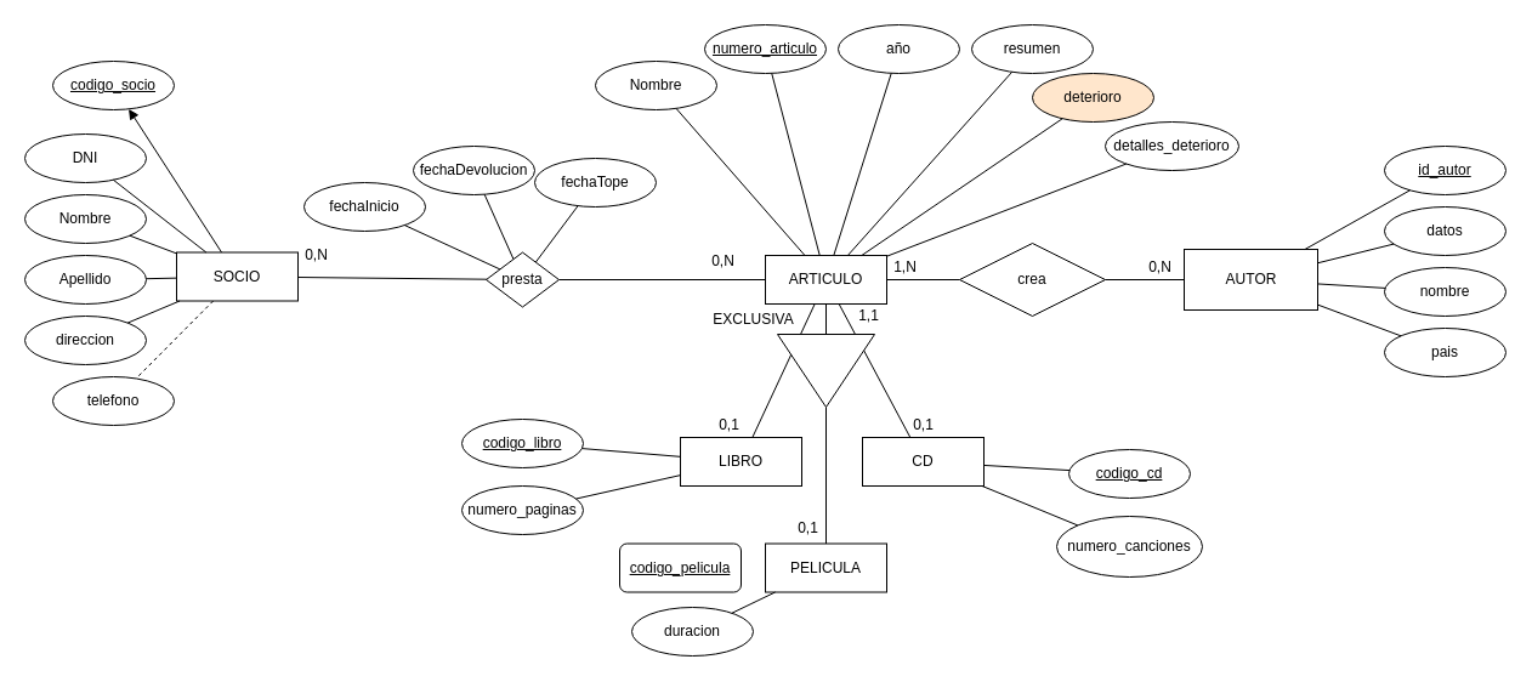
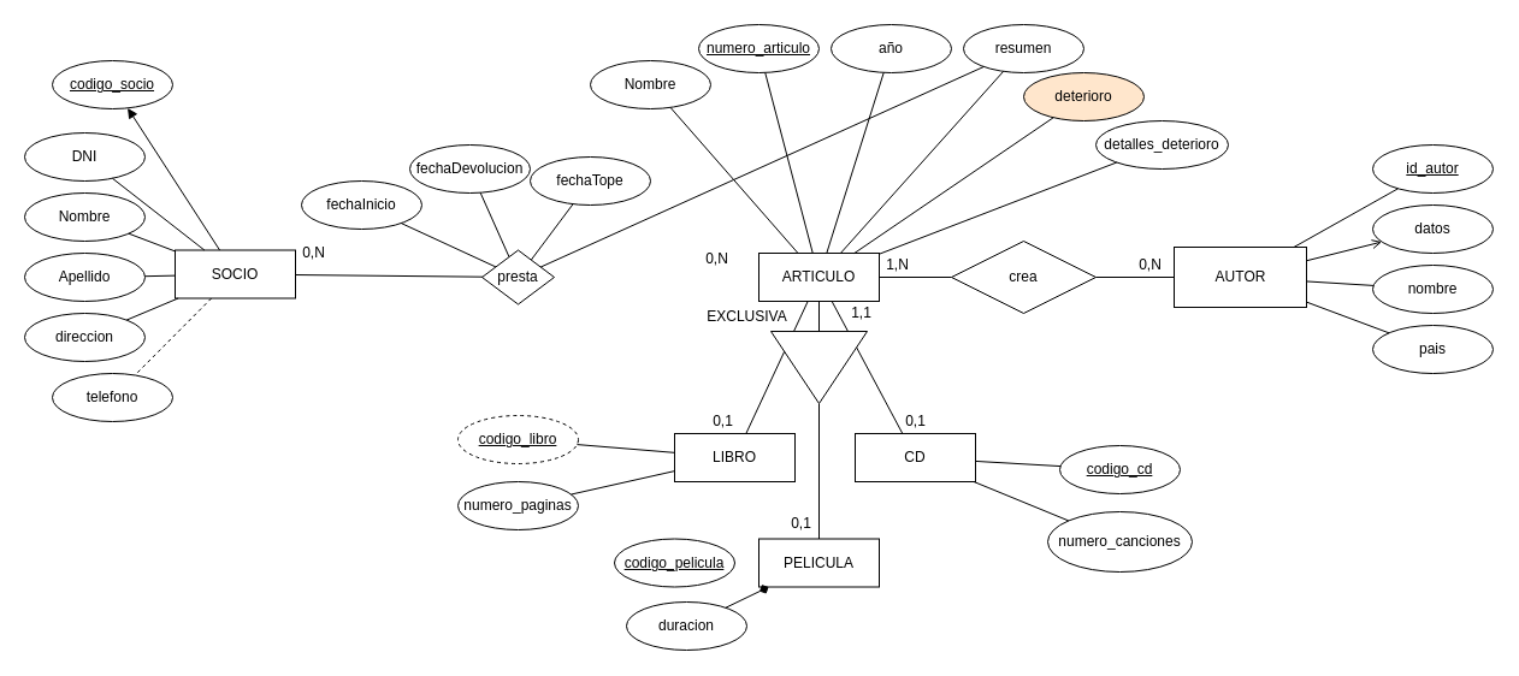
  <mxCell id="0" />
  <mxCell id="1" parent="0" />
  <mxCell id="2" value="SOCIO" style="whiteSpace=wrap;html=1;align=center;" parent="1" vertex="1"><mxGeometry x="145" y="207.5" width="100" height="40" as="geometry" /></mxCell>
  <mxCell id="3" value="&lt;u&gt;codigo_socio&lt;/u&gt;" style="ellipse;whiteSpace=wrap;html=1;align=center;" parent="1" vertex="1"><mxGeometry x="43" y="50" width="100" height="40" as="geometry" /></mxCell>
  <mxCell id="4" value="DNI" style="ellipse;whiteSpace=wrap;html=1;align=center;" parent="1" vertex="1"><mxGeometry x="20" y="110" width="100" height="40" as="geometry" /></mxCell>
  <mxCell id="5" value="Nombre" style="ellipse;whiteSpace=wrap;html=1;align=center;" parent="1" vertex="1"><mxGeometry x="20" y="160" width="100" height="40" as="geometry" /></mxCell>
  <mxCell id="6" value="Apellido" style="ellipse;whiteSpace=wrap;html=1;align=center;" parent="1" vertex="1"><mxGeometry x="20" y="210" width="100" height="40" as="geometry" /></mxCell>
  <mxCell id="7" value="direccion" style="ellipse;whiteSpace=wrap;html=1;align=center;" parent="1" vertex="1"><mxGeometry x="20" y="260" width="100" height="40" as="geometry" /></mxCell>
  <mxCell id="8" value="telefono" style="ellipse;whiteSpace=wrap;html=1;align=center;" parent="1" vertex="1"><mxGeometry x="43" y="310" width="100" height="40" as="geometry" /></mxCell>
  <mxCell id="9" value="" style="endArrow=block;html=1;rounded=0;" parent="1" source="2" target="3" edge="1"><mxGeometry relative="1" as="geometry"><mxPoint x="890" y="570" as="sourcePoint" /><mxPoint x="1050" y="570" as="targetPoint" /></mxGeometry></mxCell>
  <mxCell id="10" value="" style="endArrow=none;html=1;rounded=0;" parent="1" source="2" target="4" edge="1"><mxGeometry relative="1" as="geometry"><mxPoint x="890" y="570" as="sourcePoint" /><mxPoint x="1050" y="570" as="targetPoint" /></mxGeometry></mxCell>
  <mxCell id="11" value="" style="endArrow=none;html=1;rounded=0;" parent="1" source="2" target="5" edge="1"><mxGeometry relative="1" as="geometry"><mxPoint x="890" y="570" as="sourcePoint" /><mxPoint x="1050" y="570" as="targetPoint" /></mxGeometry></mxCell>
  <mxCell id="12" value="" style="endArrow=none;html=1;rounded=0;" parent="1" source="2" target="6" edge="1"><mxGeometry relative="1" as="geometry"><mxPoint x="890" y="570" as="sourcePoint" /><mxPoint x="1050" y="570" as="targetPoint" /></mxGeometry></mxCell>
  <mxCell id="13" value="" style="endArrow=none;html=1;rounded=0;" parent="1" source="2" target="7" edge="1"><mxGeometry relative="1" as="geometry"><mxPoint x="890" y="570" as="sourcePoint" /><mxPoint x="1050" y="570" as="targetPoint" /></mxGeometry></mxCell>
  <mxCell id="14" value="" style="endArrow=none;html=1;rounded=0;dashed=1;" parent="1" source="2" target="8" edge="1"><mxGeometry relative="1" as="geometry"><mxPoint x="890" y="570" as="sourcePoint" /><mxPoint x="1050" y="570" as="targetPoint" /></mxGeometry></mxCell>
  <mxCell id="15" value="ARTICULO" style="whiteSpace=wrap;html=1;align=center;" parent="1" vertex="1"><mxGeometry x="630" y="210" width="100" height="40" as="geometry" /></mxCell>
  <mxCell id="16" value="LIBRO" style="whiteSpace=wrap;html=1;align=center;" parent="1" vertex="1"><mxGeometry x="560" y="360" width="100" height="40" as="geometry" /></mxCell>
  <mxCell id="17" value="CD" style="whiteSpace=wrap;html=1;align=center;" parent="1" vertex="1"><mxGeometry x="710" y="360" width="100" height="40" as="geometry" /></mxCell>
  <mxCell id="18" value="PELICULA" style="whiteSpace=wrap;html=1;align=center;" parent="1" vertex="1"><mxGeometry x="630" y="447.5" width="100" height="40" as="geometry" /></mxCell>
  <mxCell id="19" value="Nombre" style="ellipse;whiteSpace=wrap;html=1;align=center;" parent="1" vertex="1"><mxGeometry x="490" y="50" width="100" height="40" as="geometry" /></mxCell>
  <mxCell id="20" value="" style="endArrow=none;html=1;rounded=0;" parent="1" source="15" target="19" edge="1"><mxGeometry relative="1" as="geometry"><mxPoint x="790" y="580" as="sourcePoint" /><mxPoint x="950" y="580" as="targetPoint" /></mxGeometry></mxCell>
- <mxCell id="21" value="&lt;u&gt;codigo_libro&lt;/u&gt;" style="ellipse;whiteSpace=wrap;html=1;align=center;" parent="1" vertex="1"><mxGeometry x="380" y="345" width="100" height="40" as="geometry" /></mxCell>
+ <mxCell id="21" value="&lt;u&gt;codigo_libro&lt;/u&gt;" style="ellipse;whiteSpace=wrap;html=1;align=center;dashed=1;" parent="1" vertex="1"><mxGeometry x="380" y="345" width="100" height="40" as="geometry" /></mxCell>
  <mxCell id="22" value="&lt;u&gt;numero_articulo&lt;/u&gt;" style="ellipse;whiteSpace=wrap;html=1;align=center;" parent="1" vertex="1"><mxGeometry x="580" y="20" width="100" height="40" as="geometry" /></mxCell>
  <mxCell id="23" value="" style="endArrow=none;html=1;rounded=0;" parent="1" source="15" target="22" edge="1"><mxGeometry relative="1" as="geometry"><mxPoint x="790" y="580" as="sourcePoint" /><mxPoint x="950" y="580" as="targetPoint" /></mxGeometry></mxCell>
- <mxCell id="24" value="&lt;u&gt;codigo_pelicula&lt;/u&gt;" style="whiteSpace=wrap;html=1;align=center;rounded=1;" parent="1" vertex="1"><mxGeometry x="510" y="447.5" width="100" height="40" as="geometry" /></mxCell>
+ <mxCell id="24" value="&lt;u&gt;codigo_pelicula&lt;/u&gt;" style="ellipse;whiteSpace=wrap;html=1;align=center;" parent="1" vertex="1"><mxGeometry x="510" y="447.5" width="100" height="40" as="geometry" /></mxCell>
  <mxCell id="25" value="&lt;u&gt;codigo_cd&lt;/u&gt;" style="ellipse;whiteSpace=wrap;html=1;align=center;" parent="1" vertex="1"><mxGeometry x="880" y="370" width="100" height="40" as="geometry" /></mxCell>
  <mxCell id="26" value="" style="endArrow=none;html=1;rounded=0;" parent="1" source="17" target="25" edge="1"><mxGeometry relative="1" as="geometry"><mxPoint x="805" y="595" as="sourcePoint" /><mxPoint x="965" y="595" as="targetPoint" /></mxGeometry></mxCell>
  <mxCell id="27" value="" style="endArrow=none;html=1;rounded=0;" parent="1" source="16" target="21" edge="1"><mxGeometry relative="1" as="geometry"><mxPoint x="805" y="605" as="sourcePoint" /><mxPoint x="965" y="605" as="targetPoint" /></mxGeometry></mxCell>
  <mxCell id="28" value="año" style="ellipse;whiteSpace=wrap;html=1;align=center;" parent="1" vertex="1"><mxGeometry x="690" y="20" width="100" height="40" as="geometry" /></mxCell>
  <mxCell id="29" value="resumen" style="ellipse;whiteSpace=wrap;html=1;align=center;" parent="1" vertex="1"><mxGeometry x="800" y="20" width="100" height="40" as="geometry" /></mxCell>
  <mxCell id="30" value="" style="endArrow=none;html=1;rounded=0;" parent="1" source="15" target="28" edge="1"><mxGeometry relative="1" as="geometry"><mxPoint x="790" y="520" as="sourcePoint" /><mxPoint x="950" y="520" as="targetPoint" /></mxGeometry></mxCell>
  <mxCell id="31" value="" style="endArrow=none;html=1;rounded=0;" parent="1" source="15" target="29" edge="1"><mxGeometry relative="1" as="geometry"><mxPoint x="790" y="340" as="sourcePoint" /><mxPoint x="950" y="340" as="targetPoint" /></mxGeometry></mxCell>
  <mxCell id="32" value="numero_paginas" style="ellipse;whiteSpace=wrap;html=1;align=center;" parent="1" vertex="1"><mxGeometry x="380" y="400" width="100" height="40" as="geometry" /></mxCell>
  <mxCell id="33" value="" style="endArrow=none;html=1;rounded=0;" parent="1" source="32" target="16" edge="1"><mxGeometry relative="1" as="geometry"><mxPoint x="805" y="425" as="sourcePoint" /><mxPoint x="965" y="425" as="targetPoint" /></mxGeometry></mxCell>
  <mxCell id="34" value="AUTOR" style="html=1;" parent="1" vertex="1"><mxGeometry x="975" y="205" width="110" height="50" as="geometry" /></mxCell>
  <mxCell id="35" value="nombre" style="ellipse;whiteSpace=wrap;html=1;align=center;" parent="1" vertex="1"><mxGeometry x="1140" y="220" width="100" height="40" as="geometry" /></mxCell>
  <mxCell id="36" value="pais" style="ellipse;whiteSpace=wrap;html=1;align=center;" parent="1" vertex="1"><mxGeometry x="1140" y="270" width="100" height="40" as="geometry" /></mxCell>
  <mxCell id="37" value="" style="endArrow=none;html=1;rounded=0;" parent="1" source="34" target="35" edge="1"><mxGeometry relative="1" as="geometry"><mxPoint x="790" y="340" as="sourcePoint" /><mxPoint x="950" y="340" as="targetPoint" /></mxGeometry></mxCell>
  <mxCell id="38" value="" style="endArrow=none;html=1;rounded=0;" parent="1" source="34" target="36" edge="1"><mxGeometry relative="1" as="geometry"><mxPoint x="790" y="340" as="sourcePoint" /><mxPoint x="950" y="340" as="targetPoint" /></mxGeometry></mxCell>
  <mxCell id="39" value="datos" style="ellipse;whiteSpace=wrap;html=1;align=center;" parent="1" vertex="1"><mxGeometry x="1140" y="170" width="100" height="40" as="geometry" /></mxCell>
- <mxCell id="40" value="" style="endArrow=none;html=1;rounded=0;" parent="1" source="34" target="39" edge="1"><mxGeometry relative="1" as="geometry"><mxPoint x="790" y="340" as="sourcePoint" /><mxPoint x="950" y="340" as="targetPoint" /></mxGeometry></mxCell>
+ <mxCell id="40" value="" style="endArrow=open;html=1;rounded=0;" parent="1" source="34" target="39" edge="1"><mxGeometry relative="1" as="geometry"><mxPoint x="790" y="340" as="sourcePoint" /><mxPoint x="950" y="340" as="targetPoint" /></mxGeometry></mxCell>
  <mxCell id="41" value="crea" style="shape=rhombus;perimeter=rhombusPerimeter;whiteSpace=wrap;html=1;align=center;" parent="1" vertex="1"><mxGeometry x="790" y="200" width="120" height="60" as="geometry" /></mxCell>
  <mxCell id="42" value="" style="endArrow=none;html=1;rounded=0;" parent="1" source="41" target="34" edge="1"><mxGeometry relative="1" as="geometry"><mxPoint x="790" y="340" as="sourcePoint" /><mxPoint x="950" y="340" as="targetPoint" /></mxGeometry></mxCell>
  <mxCell id="43" value="" style="endArrow=none;html=1;rounded=0;" parent="1" source="15" target="41" edge="1"><mxGeometry relative="1" as="geometry"><mxPoint x="790" y="340" as="sourcePoint" /><mxPoint x="950" y="340" as="targetPoint" /></mxGeometry></mxCell>
  <mxCell id="44" value="numero_canciones" style="ellipse;whiteSpace=wrap;html=1;align=center;" parent="1" vertex="1"><mxGeometry x="870" y="425" width="120" height="50" as="geometry" /></mxCell>
  <mxCell id="45" value="" style="endArrow=none;html=1;rounded=0;" parent="1" source="17" target="44" edge="1"><mxGeometry relative="1" as="geometry"><mxPoint x="805" y="415" as="sourcePoint" /><mxPoint x="965" y="415" as="targetPoint" /></mxGeometry></mxCell>
  <mxCell id="46" value="duracion" style="ellipse;whiteSpace=wrap;html=1;align=center;" parent="1" vertex="1"><mxGeometry x="520" y="500" width="100" height="40" as="geometry" /></mxCell>
- <mxCell id="47" value="" style="endArrow=none;html=1;rounded=0;" parent="1" source="46" target="18" edge="1"><mxGeometry relative="1" as="geometry"><mxPoint x="805" y="425" as="sourcePoint" /><mxPoint x="695" y="455" as="targetPoint" /></mxGeometry></mxCell>
+ <mxCell id="47" value="" style="endArrow=diamond;html=1;rounded=0;" parent="1" source="46" target="18" edge="1"><mxGeometry relative="1" as="geometry"><mxPoint x="805" y="425" as="sourcePoint" /><mxPoint x="695" y="455" as="targetPoint" /></mxGeometry></mxCell>
  <mxCell id="48" value="deterioro" style="ellipse;whiteSpace=wrap;html=1;align=center;fillColor=#ffe6cc;" parent="1" vertex="1"><mxGeometry x="850" y="60" width="100" height="40" as="geometry" /></mxCell>
  <mxCell id="49" value="detalles_deterioro" style="ellipse;whiteSpace=wrap;html=1;align=center;" parent="1" vertex="1"><mxGeometry x="910" y="100" width="110" height="40" as="geometry" /></mxCell>
  <mxCell id="50" value="" style="endArrow=none;html=1;rounded=0;" parent="1" source="15" target="48" edge="1"><mxGeometry relative="1" as="geometry"><mxPoint x="790" y="340" as="sourcePoint" /><mxPoint x="950" y="340" as="targetPoint" /></mxGeometry></mxCell>
  <mxCell id="51" value="" style="endArrow=none;html=1;rounded=0;" parent="1" source="15" target="49" edge="1"><mxGeometry relative="1" as="geometry"><mxPoint x="790" y="340" as="sourcePoint" /><mxPoint x="950" y="340" as="targetPoint" /></mxGeometry></mxCell>
  <mxCell id="52" value="fechaInicio" style="ellipse;whiteSpace=wrap;html=1;align=center;" parent="1" vertex="1"><mxGeometry x="250" y="150" width="100" height="40" as="geometry" /></mxCell>
  <mxCell id="53" value="fechaTope" style="ellipse;whiteSpace=wrap;html=1;align=center;" parent="1" vertex="1"><mxGeometry x="440" y="130" width="100" height="40" as="geometry" /></mxCell>
  <mxCell id="54" value="fechaDevolucion" style="ellipse;whiteSpace=wrap;html=1;align=center;" parent="1" vertex="1"><mxGeometry x="340" y="120" width="100" height="40" as="geometry" /></mxCell>
  <mxCell id="55" value="" style="endArrow=none;html=1;rounded=0;" edge="1" parent="1" source="54" target="58"><mxGeometry relative="1" as="geometry"><mxPoint x="360" y="380" as="sourcePoint" /><mxPoint x="520" y="380" as="targetPoint" /></mxGeometry></mxCell>
  <mxCell id="56" value="" style="endArrow=none;html=1;rounded=0;" edge="1" parent="1" source="52" target="58"><mxGeometry relative="1" as="geometry"><mxPoint x="360" y="380" as="sourcePoint" /><mxPoint x="520" y="380" as="targetPoint" /></mxGeometry></mxCell>
  <mxCell id="57" value="" style="endArrow=none;html=1;rounded=0;" edge="1" parent="1" source="53" target="58"><mxGeometry relative="1" as="geometry"><mxPoint x="360" y="380" as="sourcePoint" /><mxPoint x="520" y="380" as="targetPoint" /></mxGeometry></mxCell>
  <mxCell id="58" value="presta" style="shape=rhombus;perimeter=rhombusPerimeter;whiteSpace=wrap;html=1;align=center;" vertex="1" parent="1"><mxGeometry x="400" y="207.5" width="60" height="45" as="geometry" /></mxCell>
  <mxCell id="59" value="" style="endArrow=none;html=1;rounded=0;" edge="1" parent="1" source="2" target="58"><mxGeometry relative="1" as="geometry"><mxPoint x="360" y="380" as="sourcePoint" /><mxPoint x="520" y="380" as="targetPoint" /></mxGeometry></mxCell>
- <mxCell id="60" value="" style="endArrow=none;html=1;rounded=0;" edge="1" parent="1" source="58" target="15"><mxGeometry relative="1" as="geometry"><mxPoint x="360" y="380" as="sourcePoint" /><mxPoint x="280" y="229.219" as="targetPoint" /></mxGeometry></mxCell>
+ <mxCell id="60" value="" style="endArrow=none;html=1;rounded=0;" edge="1" parent="1" source="58" target="29"><mxGeometry relative="1" as="geometry"><mxPoint x="360" y="380" as="sourcePoint" /><mxPoint x="280" y="229.219" as="targetPoint" /></mxGeometry></mxCell>
  <mxCell id="61" value="0,N" style="text;html=1;align=center;verticalAlign=middle;resizable=0;points=[];autosize=1;strokeColor=none;fillColor=none;" vertex="1" parent="1"><mxGeometry x="245" y="200" width="30" height="20" as="geometry" /></mxCell>
  <mxCell id="62" value="0,N" style="text;html=1;align=center;verticalAlign=middle;resizable=0;points=[];autosize=1;strokeColor=none;fillColor=none;" vertex="1" parent="1"><mxGeometry x="580" y="205" width="30" height="20" as="geometry" /></mxCell>
  <mxCell id="63" value="&lt;u&gt;id_autor&lt;/u&gt;" style="ellipse;whiteSpace=wrap;html=1;align=center;" vertex="1" parent="1"><mxGeometry x="1140" y="120" width="100" height="40" as="geometry" /></mxCell>
  <mxCell id="64" value="" style="endArrow=none;html=1;rounded=0;" edge="1" parent="1" source="34" target="63"><mxGeometry relative="1" as="geometry"><mxPoint x="490" y="390" as="sourcePoint" /><mxPoint x="650" y="390" as="targetPoint" /></mxGeometry></mxCell>
  <mxCell id="65" value="0,N" style="text;html=1;align=center;verticalAlign=middle;resizable=0;points=[];autosize=1;strokeColor=none;fillColor=none;" vertex="1" parent="1"><mxGeometry x="940" y="210" width="30" height="20" as="geometry" /></mxCell>
  <mxCell id="66" value="1,N" style="text;html=1;align=center;verticalAlign=middle;resizable=0;points=[];autosize=1;strokeColor=none;fillColor=none;" vertex="1" parent="1"><mxGeometry x="730" y="210" width="30" height="20" as="geometry" /></mxCell>
  <mxCell id="67" value="" style="endArrow=none;html=1;rounded=0;" edge="1" parent="1" source="16" target="15"><mxGeometry relative="1" as="geometry"><mxPoint x="480" y="390" as="sourcePoint" /><mxPoint x="640" y="390" as="targetPoint" /></mxGeometry></mxCell>
  <mxCell id="68" value="" style="endArrow=none;html=1;rounded=0;startArrow=none;" edge="1" parent="1" source="70" target="18"><mxGeometry relative="1" as="geometry"><mxPoint x="480" y="390" as="sourcePoint" /><mxPoint x="640" y="390" as="targetPoint" /></mxGeometry></mxCell>
  <mxCell id="69" value="" style="endArrow=none;html=1;rounded=0;" edge="1" parent="1" source="15" target="17"><mxGeometry relative="1" as="geometry"><mxPoint x="480" y="390" as="sourcePoint" /><mxPoint x="640" y="390" as="targetPoint" /></mxGeometry></mxCell>
  <mxCell id="70" value="" style="triangle;whiteSpace=wrap;html=1;rotation=90;" vertex="1" parent="1"><mxGeometry x="650" y="265" width="60" height="80" as="geometry" /></mxCell>
  <mxCell id="71" value="" style="endArrow=none;html=1;rounded=0;" edge="1" parent="1" source="15" target="70"><mxGeometry relative="1" as="geometry"><mxPoint x="680" y="250" as="sourcePoint" /><mxPoint x="680" y="475" as="targetPoint" /></mxGeometry></mxCell>
  <mxCell id="72" value="0,1" style="text;html=1;align=center;verticalAlign=middle;resizable=0;points=[];autosize=1;strokeColor=none;fillColor=none;" vertex="1" parent="1"><mxGeometry x="585" y="340" width="30" height="20" as="geometry" /></mxCell>
  <mxCell id="73" value="0,1" style="text;html=1;align=center;verticalAlign=middle;resizable=0;points=[];autosize=1;strokeColor=none;fillColor=none;" vertex="1" parent="1"><mxGeometry x="650" y="425" width="30" height="20" as="geometry" /></mxCell>
  <mxCell id="74" value="0,1" style="text;html=1;align=center;verticalAlign=middle;resizable=0;points=[];autosize=1;strokeColor=none;fillColor=none;" vertex="1" parent="1"><mxGeometry x="745" y="340" width="30" height="20" as="geometry" /></mxCell>
  <mxCell id="75" value="1,1" style="text;html=1;align=center;verticalAlign=middle;resizable=0;points=[];autosize=1;strokeColor=none;fillColor=none;" vertex="1" parent="1"><mxGeometry x="700" y="250" width="30" height="20" as="geometry" /></mxCell>
  <mxCell id="76" value="EXCLUSIVA" style="text;html=1;align=center;verticalAlign=middle;resizable=0;points=[];autosize=1;strokeColor=none;fillColor=none;" vertex="1" parent="1"><mxGeometry x="580" y="252.5" width="80" height="20" as="geometry" /></mxCell>
